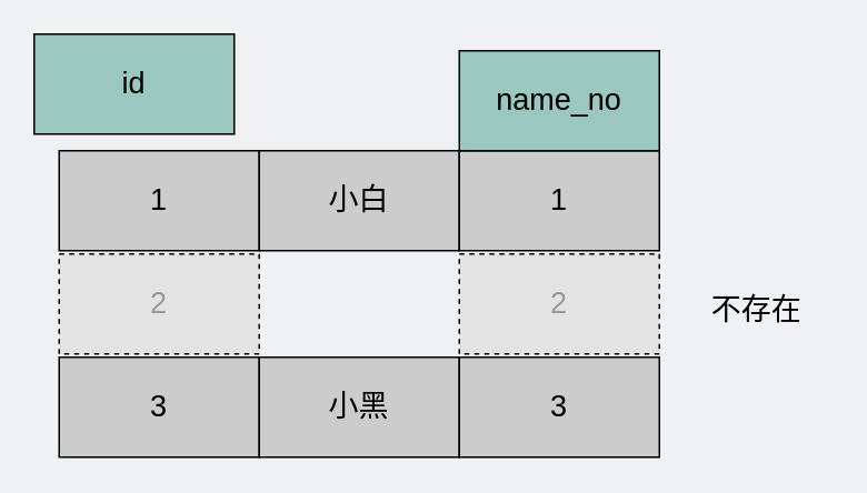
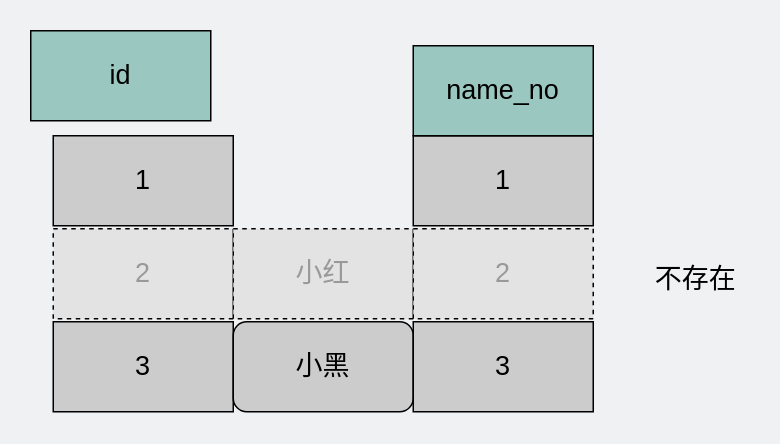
  <mxCell id="0" />
  <mxCell id="1" parent="0" />
  <mxCell id="2" value="1" style="rounded=0;whiteSpace=wrap;html=1;fillColor=#CCCCCC;gradientColor=none;fontSize=18;" parent="1" vertex="1"><mxGeometry x="35" y="90" width="120" height="60" as="geometry" /></mxCell>
- <mxCell id="3" value="小白" style="rounded=0;whiteSpace=wrap;html=1;fillColor=#CCCCCC;gradientColor=none;fontSize=18;" parent="1" vertex="1"><mxGeometry x="155" y="90" width="120" height="60" as="geometry" /></mxCell>
  <mxCell id="4" value="&lt;span style=&quot;font-size: 18px&quot;&gt;1&lt;/span&gt;" style="rounded=0;whiteSpace=wrap;html=1;fillColor=#CCCCCC;gradientColor=none;fontSize=18;" parent="1" vertex="1"><mxGeometry x="275" y="90" width="120" height="60" as="geometry" /></mxCell>
  <mxCell id="5" value="2" style="rounded=0;whiteSpace=wrap;html=1;fillColor=#E3E3E3;gradientColor=none;fontSize=18;dashed=1;fontColor=#999999;" parent="1" vertex="1"><mxGeometry x="35" y="152" width="120" height="60" as="geometry" /></mxCell>
+ <mxCell id="6" value="小红" style="rounded=0;whiteSpace=wrap;html=1;fillColor=#E3E3E3;gradientColor=none;fontSize=18;dashed=1;fontColor=#999999;" parent="1" vertex="1"><mxGeometry x="155" y="152" width="120" height="60" as="geometry" /></mxCell>
  <mxCell id="7" value="&lt;span style=&quot;font-size: 18px&quot;&gt;2&lt;/span&gt;" style="rounded=0;whiteSpace=wrap;html=1;fillColor=#E3E3E3;gradientColor=none;fontSize=18;dashed=1;fontColor=#999999;" parent="1" vertex="1"><mxGeometry x="275" y="152" width="120" height="60" as="geometry" /></mxCell>
  <mxCell id="8" value="id" style="rounded=0;whiteSpace=wrap;html=1;fillColor=#9AC7BF;gradientColor=none;fontSize=18;" parent="1" vertex="1"><mxGeometry x="20" y="20" width="120" height="60" as="geometry" /></mxCell>
  <mxCell id="9" value="&lt;span style=&quot;font-size: 18px&quot;&gt;name_no&lt;/span&gt;" style="rounded=0;whiteSpace=wrap;html=1;fillColor=#9AC7BF;gradientColor=none;fontSize=18;" parent="1" vertex="1"><mxGeometry x="275" y="30" width="120" height="60" as="geometry" /></mxCell>
  <mxCell id="10" value="3" style="rounded=0;whiteSpace=wrap;html=1;fillColor=#CCCCCC;gradientColor=none;fontSize=18;" vertex="1" parent="1"><mxGeometry x="35" y="214" width="120" height="60" as="geometry" /></mxCell>
- <mxCell id="11" value="小黑" style="rounded=0;whiteSpace=wrap;html=1;fillColor=#CCCCCC;gradientColor=none;fontSize=18;" vertex="1" parent="1"><mxGeometry x="155" y="214" width="120" height="60" as="geometry" /></mxCell>
+ <mxCell id="11" value="小黑" style="whiteSpace=wrap;html=1;fillColor=#CCCCCC;gradientColor=none;fontSize=18;rounded=1;" vertex="1" parent="1"><mxGeometry x="155" y="214" width="120" height="60" as="geometry" /></mxCell>
  <mxCell id="12" value="&lt;span style=&quot;font-size: 18px&quot;&gt;3&lt;/span&gt;" style="rounded=0;whiteSpace=wrap;html=1;fillColor=#CCCCCC;gradientColor=none;fontSize=18;" vertex="1" parent="1"><mxGeometry x="275" y="214" width="120" height="60" as="geometry" /></mxCell>
- <mxCell id="13" value="&lt;font color=&quot;#000000&quot; style=&quot;font-size: 18px&quot;&gt;不存在&lt;/font&gt;" style="text;html=1;strokeColor=none;fillColor=none;align=center;verticalAlign=middle;whiteSpace=wrap;rounded=0;dashed=1;fontColor=#999999;" vertex="1" parent="1"><mxGeometry x="409" y="168" width="89" height="36" as="geometry" /></mxCell>
+ <mxCell id="13" value="&lt;font color=&quot;#000000&quot; style=&quot;font-size: 18px&quot;&gt;不存在&lt;/font&gt;" style="text;html=1;strokeColor=none;fillColor=none;align=center;verticalAlign=middle;whiteSpace=wrap;rounded=0;dashed=1;fontColor=#999999;" vertex="1" parent="1"><mxGeometry x="419" y="168" width="89" height="36" as="geometry" /></mxCell>
